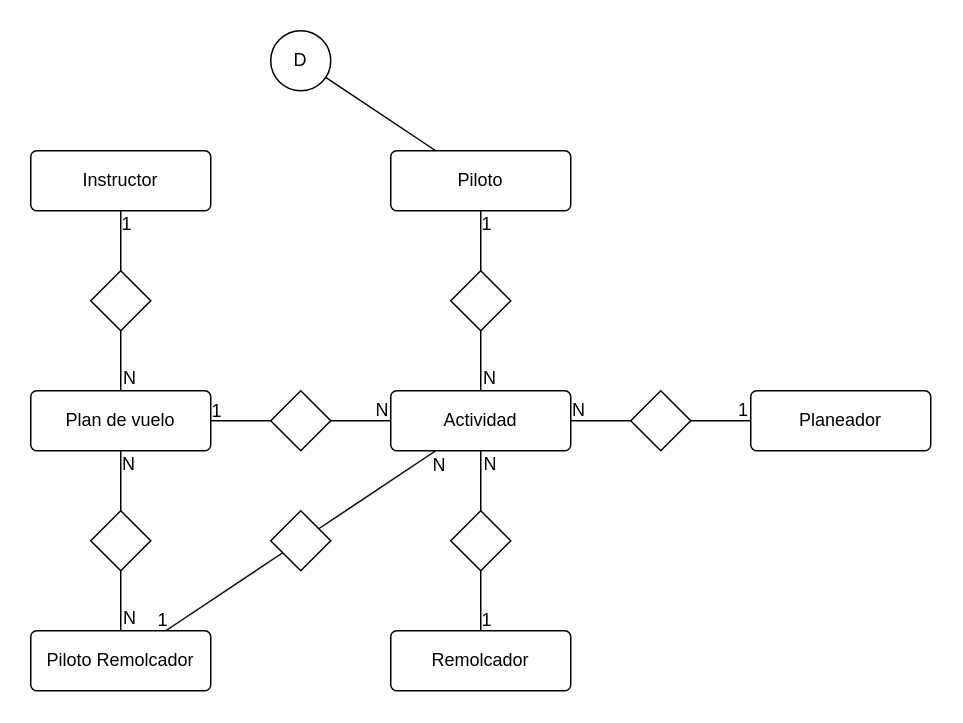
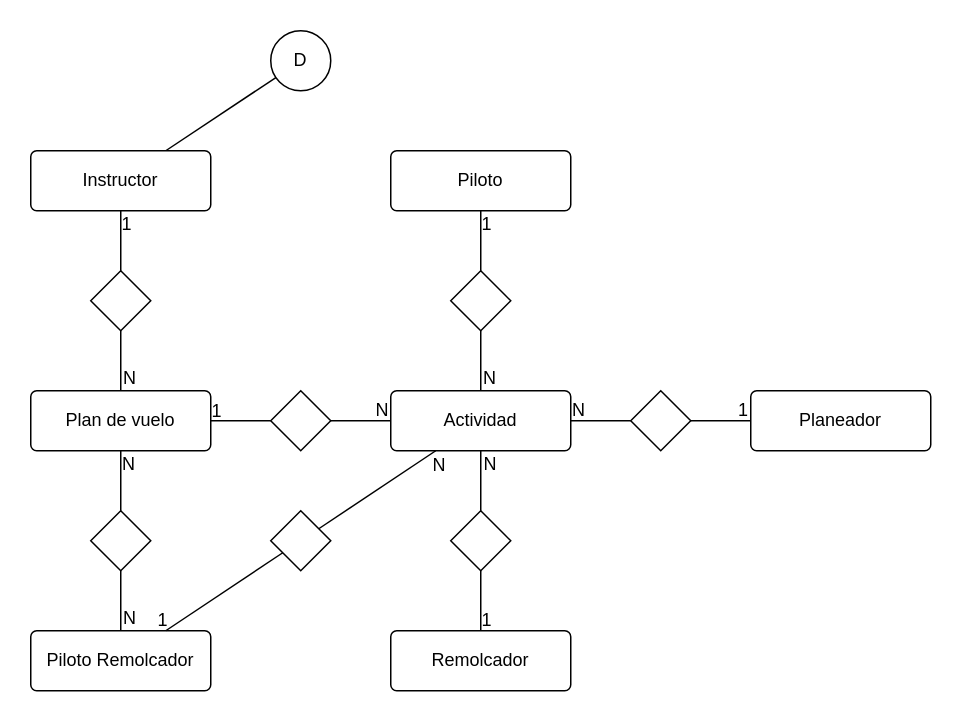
  <mxCell id="0" />
  <mxCell id="1" parent="0" />
  <mxCell id="2" value="Remolcador" style="rounded=1;arcSize=10;whiteSpace=wrap;html=1;align=center;" parent="1" vertex="1"><mxGeometry x="260" y="420" width="120" height="40" as="geometry" /></mxCell>
  <mxCell id="3" value="" style="shape=rhombus;perimeter=rhombusPerimeter;whiteSpace=wrap;html=1;align=center;" parent="1" vertex="1"><mxGeometry x="300" y="340" width="40" height="40" as="geometry" /></mxCell>
  <mxCell id="4" value="Actividad" style="rounded=1;arcSize=10;whiteSpace=wrap;html=1;align=center;" parent="1" vertex="1"><mxGeometry x="260" y="260" width="120" height="40" as="geometry" /></mxCell>
  <mxCell id="5" value="Plan de vuelo" style="rounded=1;arcSize=10;whiteSpace=wrap;html=1;align=center;" parent="1" vertex="1"><mxGeometry x="20" y="260" width="120" height="40" as="geometry" /></mxCell>
  <mxCell id="6" value="" style="shape=rhombus;perimeter=rhombusPerimeter;whiteSpace=wrap;html=1;align=center;" parent="1" vertex="1"><mxGeometry x="180" y="260" width="40" height="40" as="geometry" /></mxCell>
  <mxCell id="7" value="" style="shape=rhombus;perimeter=rhombusPerimeter;whiteSpace=wrap;html=1;align=center;" parent="1" vertex="1"><mxGeometry x="300" y="180" width="40" height="40" as="geometry" /></mxCell>
- <mxCell id="8" style="edgeStyle=none;html=1;endArrow=none;endFill=0;" parent="1" source="9" target="13" edge="1"><mxGeometry relative="1" as="geometry" /></mxCell>
  <mxCell id="9" value="Piloto" style="rounded=1;arcSize=10;whiteSpace=wrap;html=1;align=center;" parent="1" vertex="1"><mxGeometry x="260" y="100" width="120" height="40" as="geometry" /></mxCell>
  <mxCell id="10" value="" style="shape=rhombus;perimeter=rhombusPerimeter;whiteSpace=wrap;html=1;align=center;labelBorderColor=default;shadow=0;rounded=0;" parent="1" vertex="1"><mxGeometry x="420" y="260" width="40" height="40" as="geometry" /></mxCell>
  <mxCell id="11" value="Planeador" style="rounded=1;arcSize=10;whiteSpace=wrap;html=1;align=center;" parent="1" vertex="1"><mxGeometry x="500" y="260" width="120" height="40" as="geometry" /></mxCell>
+ <mxCell id="12" style="edgeStyle=none;html=1;endArrow=none;endFill=0;" parent="1" source="13" target="30" edge="1"><mxGeometry relative="1" as="geometry" /></mxCell>
  <mxCell id="13" value="D" style="ellipse;whiteSpace=wrap;html=1;align=center;" parent="1" vertex="1"><mxGeometry x="180" y="20" width="40" height="40" as="geometry" /></mxCell>
  <mxCell id="14" value="" style="endArrow=none;html=1;rounded=0;shadow=0;labelBackgroundColor=none;labelBorderColor=none;sketch=0;" parent="1" source="10" target="4" edge="1"><mxGeometry relative="1" as="geometry"><mxPoint x="-340" y="180" as="sourcePoint" /><mxPoint x="-180" y="180" as="targetPoint" /></mxGeometry></mxCell>
  <mxCell id="15" value="N" style="resizable=0;html=1;align=right;verticalAlign=bottom;rounded=0;shadow=0;labelBorderColor=none;sketch=0;" parent="14" connectable="0" vertex="1"><mxGeometry x="1" relative="1" as="geometry"><mxPoint x="10" y="1" as="offset" /></mxGeometry></mxCell>
  <mxCell id="16" value="" style="endArrow=none;html=1;rounded=0;shadow=0;labelBackgroundColor=none;labelBorderColor=none;sketch=0;" parent="1" source="10" target="11" edge="1"><mxGeometry relative="1" as="geometry"><mxPoint x="-310" y="170" as="sourcePoint" /><mxPoint x="-150" y="170" as="targetPoint" /></mxGeometry></mxCell>
  <mxCell id="17" value="1" style="resizable=0;html=1;align=left;verticalAlign=bottom;rounded=0;shadow=0;labelBorderColor=none;sketch=0;" parent="16" connectable="0" vertex="1"><mxGeometry x="1" relative="1" as="geometry"><mxPoint x="-10" y="1" as="offset" /></mxGeometry></mxCell>
  <mxCell id="18" value="" style="endArrow=none;html=1;rounded=0;shadow=0;labelBackgroundColor=none;labelBorderColor=none;sketch=0;" parent="1" source="6" target="4" edge="1"><mxGeometry relative="1" as="geometry"><mxPoint x="-250" y="130" as="sourcePoint" /><mxPoint x="-210" y="130" as="targetPoint" /></mxGeometry></mxCell>
  <mxCell id="19" value="N" style="resizable=0;html=1;align=right;verticalAlign=bottom;rounded=0;shadow=0;labelBorderColor=none;sketch=0;" parent="18" connectable="0" vertex="1"><mxGeometry x="1" relative="1" as="geometry"><mxPoint x="-1" y="1" as="offset" /></mxGeometry></mxCell>
  <mxCell id="20" value="" style="endArrow=none;html=1;rounded=0;shadow=0;labelBackgroundColor=none;labelBorderColor=none;sketch=0;" parent="1" source="7" target="4" edge="1"><mxGeometry relative="1" as="geometry"><mxPoint x="-60" y="120" as="sourcePoint" /><mxPoint x="-150" y="110" as="targetPoint" /></mxGeometry></mxCell>
  <mxCell id="21" value="N" style="resizable=0;html=1;align=left;verticalAlign=bottom;rounded=0;shadow=0;labelBorderColor=none;sketch=0;" parent="20" connectable="0" vertex="1"><mxGeometry x="1" relative="1" as="geometry" /></mxCell>
  <mxCell id="22" value="" style="endArrow=none;html=1;rounded=0;shadow=0;labelBackgroundColor=none;labelBorderColor=none;sketch=0;align=center;verticalAlign=top;" parent="1" source="3" target="4" edge="1"><mxGeometry relative="1" as="geometry"><mxPoint x="-130" y="70" as="sourcePoint" /><mxPoint x="-50" y="170" as="targetPoint" /></mxGeometry></mxCell>
  <mxCell id="23" value="N" style="resizable=0;html=1;align=right;verticalAlign=bottom;rounded=0;shadow=0;labelBorderColor=none;sketch=0;" parent="22" connectable="0" vertex="1"><mxGeometry x="1" relative="1" as="geometry"><mxPoint x="11" y="17" as="offset" /></mxGeometry></mxCell>
  <mxCell id="24" value="" style="endArrow=none;html=1;rounded=0;shadow=0;labelBackgroundColor=none;labelBorderColor=none;sketch=0;" parent="1" source="6" target="5" edge="1"><mxGeometry relative="1" as="geometry"><mxPoint x="-290" y="130" as="sourcePoint" /><mxPoint x="-330" y="130" as="targetPoint" /></mxGeometry></mxCell>
  <mxCell id="25" value="1" style="resizable=0;html=1;align=left;verticalAlign=bottom;rounded=0;shadow=0;labelBorderColor=none;sketch=0;" parent="24" connectable="0" vertex="1"><mxGeometry x="1" relative="1" as="geometry"><mxPoint x="-1" y="2" as="offset" /></mxGeometry></mxCell>
  <mxCell id="26" value="" style="endArrow=none;html=1;rounded=0;shadow=0;labelBackgroundColor=none;labelBorderColor=none;sketch=0;" parent="1" source="7" target="9" edge="1"><mxGeometry relative="1" as="geometry"><mxPoint x="-150" y="30" as="sourcePoint" /><mxPoint x="-150" y="-10" as="targetPoint" /></mxGeometry></mxCell>
  <mxCell id="27" value="1" style="resizable=0;html=1;align=left;verticalAlign=bottom;rounded=0;shadow=0;labelBorderColor=none;sketch=0;" parent="26" connectable="0" vertex="1"><mxGeometry x="1" relative="1" as="geometry"><mxPoint x="-1" y="17" as="offset" /></mxGeometry></mxCell>
  <mxCell id="28" value="" style="endArrow=none;html=1;rounded=0;shadow=0;labelBackgroundColor=none;labelBorderColor=none;sketch=0;" parent="1" source="3" target="2" edge="1"><mxGeometry relative="1" as="geometry"><mxPoint x="-10" y="130" as="sourcePoint" /><mxPoint x="30" y="130" as="targetPoint" /></mxGeometry></mxCell>
  <mxCell id="29" value="1" style="resizable=0;html=1;align=left;verticalAlign=bottom;rounded=0;shadow=0;labelBorderColor=none;sketch=0;" parent="28" connectable="0" vertex="1"><mxGeometry x="1" relative="1" as="geometry"><mxPoint x="-1" y="1" as="offset" /></mxGeometry></mxCell>
  <mxCell id="30" value="Instructor" style="rounded=1;arcSize=10;whiteSpace=wrap;html=1;align=center;" parent="1" vertex="1"><mxGeometry x="20" y="100" width="120" height="40" as="geometry" /></mxCell>
  <mxCell id="31" value="" style="shape=rhombus;perimeter=rhombusPerimeter;whiteSpace=wrap;html=1;align=center;" parent="1" vertex="1"><mxGeometry x="60" y="180" width="40" height="40" as="geometry" /></mxCell>
  <mxCell id="32" value="Piloto Remolcador" style="rounded=1;arcSize=10;whiteSpace=wrap;html=1;align=center;" parent="1" vertex="1"><mxGeometry x="20" y="420" width="120" height="40" as="geometry" /></mxCell>
  <mxCell id="33" value="" style="shape=rhombus;perimeter=rhombusPerimeter;whiteSpace=wrap;html=1;align=center;labelBorderColor=default;shadow=0;rounded=0;" parent="1" vertex="1"><mxGeometry x="60" y="340" width="40" height="40" as="geometry" /></mxCell>
  <mxCell id="34" value="" style="endArrow=none;html=1;rounded=0;shadow=0;labelBackgroundColor=none;labelBorderColor=none;sketch=0;" parent="1" source="33" target="5" edge="1"><mxGeometry relative="1" as="geometry"><mxPoint x="-340" y="-140" as="sourcePoint" /><mxPoint x="-220" y="-200" as="targetPoint" /></mxGeometry></mxCell>
  <mxCell id="35" value="N" style="resizable=0;html=1;align=right;verticalAlign=bottom;rounded=0;shadow=0;labelBorderColor=none;sketch=0;" parent="34" connectable="0" vertex="1"><mxGeometry x="1" relative="1" as="geometry"><mxPoint x="10" y="17" as="offset" /></mxGeometry></mxCell>
  <mxCell id="36" value="" style="endArrow=none;html=1;rounded=0;shadow=0;labelBackgroundColor=none;labelBorderColor=none;sketch=0;" parent="1" source="33" target="32" edge="1"><mxGeometry relative="1" as="geometry"><mxPoint x="-310" y="-150" as="sourcePoint" /><mxPoint x="-340" y="-200" as="targetPoint" /></mxGeometry></mxCell>
  <mxCell id="37" value="N" style="resizable=0;html=1;align=left;verticalAlign=bottom;rounded=0;shadow=0;labelBorderColor=none;sketch=0;" parent="36" connectable="0" vertex="1"><mxGeometry x="1" relative="1" as="geometry" /></mxCell>
  <mxCell id="38" value="" style="endArrow=none;html=1;rounded=0;shadow=0;labelBackgroundColor=none;labelBorderColor=none;sketch=0;" parent="1" source="31" target="5" edge="1"><mxGeometry relative="1" as="geometry"><mxPoint x="-50" y="130" as="sourcePoint" /><mxPoint x="-90" y="130" as="targetPoint" /></mxGeometry></mxCell>
  <mxCell id="39" value="N" style="resizable=0;html=1;align=left;verticalAlign=bottom;rounded=0;shadow=0;labelBorderColor=none;sketch=0;" parent="38" connectable="0" vertex="1"><mxGeometry x="1" relative="1" as="geometry" /></mxCell>
  <mxCell id="40" value="" style="endArrow=none;html=1;rounded=0;shadow=0;labelBackgroundColor=none;labelBorderColor=none;sketch=0;" parent="1" source="31" target="30" edge="1"><mxGeometry relative="1" as="geometry"><mxPoint x="-10" y="130" as="sourcePoint" /><mxPoint x="30" y="130" as="targetPoint" /></mxGeometry></mxCell>
  <mxCell id="41" value="1" style="resizable=0;html=1;align=left;verticalAlign=bottom;rounded=0;shadow=0;labelBorderColor=none;sketch=0;" parent="40" connectable="0" vertex="1"><mxGeometry x="1" relative="1" as="geometry"><mxPoint x="-1" y="17" as="offset" /></mxGeometry></mxCell>
  <mxCell id="42" value="" style="shape=rhombus;perimeter=rhombusPerimeter;whiteSpace=wrap;html=1;align=center;" parent="1" vertex="1"><mxGeometry x="180" y="340" width="40" height="40" as="geometry" /></mxCell>
  <mxCell id="43" value="" style="endArrow=none;html=1;rounded=0;shadow=0;labelBackgroundColor=none;labelBorderColor=none;sketch=0;" parent="1" source="42" target="4" edge="1"><mxGeometry relative="1" as="geometry"><mxPoint x="-240" y="240" as="sourcePoint" /><mxPoint x="270" y="390" as="targetPoint" /></mxGeometry></mxCell>
  <mxCell id="44" value="N" style="resizable=0;html=1;align=right;verticalAlign=bottom;rounded=0;shadow=0;labelBorderColor=none;sketch=0;" parent="43" connectable="0" vertex="1"><mxGeometry x="1" relative="1" as="geometry"><mxPoint x="7" y="18" as="offset" /></mxGeometry></mxCell>
  <mxCell id="45" value="" style="endArrow=none;html=1;rounded=0;shadow=0;labelBackgroundColor=none;labelBorderColor=none;sketch=0;" parent="1" source="42" target="32" edge="1"><mxGeometry relative="1" as="geometry"><mxPoint x="-280" y="240" as="sourcePoint" /><mxPoint x="150" y="390" as="targetPoint" /></mxGeometry></mxCell>
  <mxCell id="46" value="1" style="resizable=0;html=1;align=left;verticalAlign=bottom;rounded=0;shadow=0;labelBorderColor=none;sketch=0;" parent="45" connectable="0" vertex="1"><mxGeometry x="1" relative="1" as="geometry"><mxPoint x="-7" y="1" as="offset" /></mxGeometry></mxCell>
